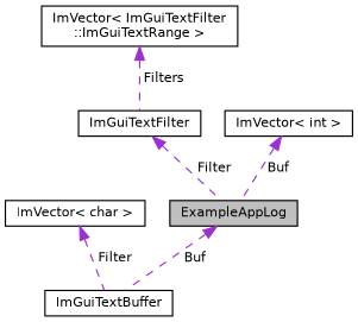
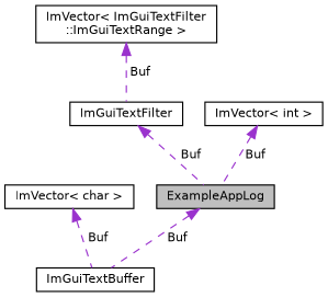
  digraph {
    node [color=black fillcolor=white fontname=Helvetica fontsize=10 shape=record style=filled]
    edge [color=darkorchid3 dir=back fontname=Helvetica fontsize=10 labelfontname=Helvetica labelfontsize=10 style=dashed]
    n1 [fillcolor=grey75 fontcolor=black height=0.2 label=ExampleAppLog width=0.4]
    n2 [height=0.2 label=ImGuiTextBuffer width=0.4]
    n3 [height=0.2 label="ImVector\< char \>" width=0.4]
    n4 [height=0.2 label=ImGuiTextFilter width=0.4]
    n5 [height=0.2 label="ImVector\< ImGuiTextFilter\l::ImGuiTextRange \>" width=0.4]
    n6 [height=0.2 label="ImVector\< int \>" width=0.4]
    n1 -> n2 [label=" Buf"]
-   n3 -> n2 [label=" Filter"]
-   n4 -> n1 [label=" Filter"]
-   n5 -> n4 [label=" Filters"]
+   n3 -> n2 [label=" Buf"]
+   n4 -> n1 [label=" Buf"]
+   n5 -> n4 [label=" Buf"]
    n6 -> n1 [label=" Buf"]
  }
